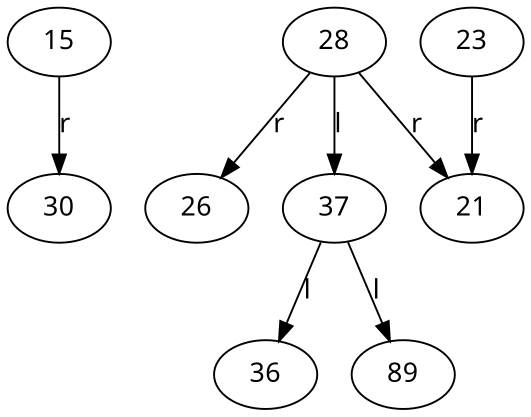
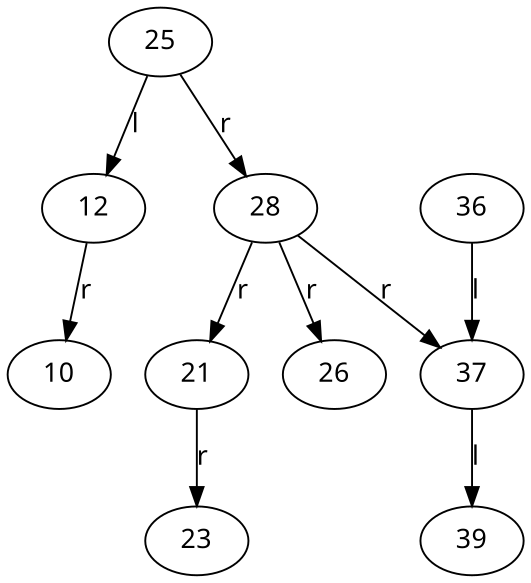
  digraph {
    fontname="Noto Sans"
    node [fontname="Noto Sans"]
    edge [fontname="Noto Sans"]
-   15
+   25
+   15 [label=12]
    28
-   10 [label=30]
+   10
    21
    26
    37
    23
    36
-   39 [label=89]
+   39
+   25 -> 15 [label=l]
+   25 -> 28 [label=r]
    15 -> 10 [label=r]
    28 -> 21 [label=r]
    28 -> 26 [label=r]
-   28 -> 37 [label=l]
-   23 -> 21 [label=r]
-   37 -> 36 [label=l]
+   28 -> 37 [label=r]
+   21 -> 23 [label=r]
+   36 -> 37 [label=l]
    37 -> 39 [label=l]
  }
